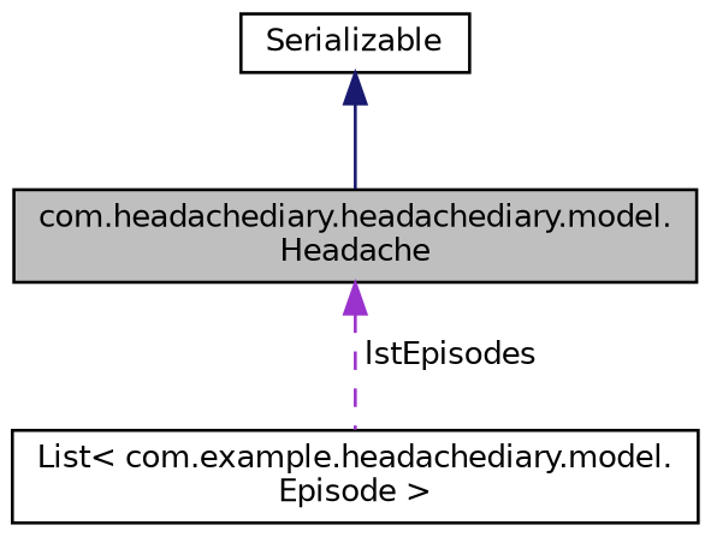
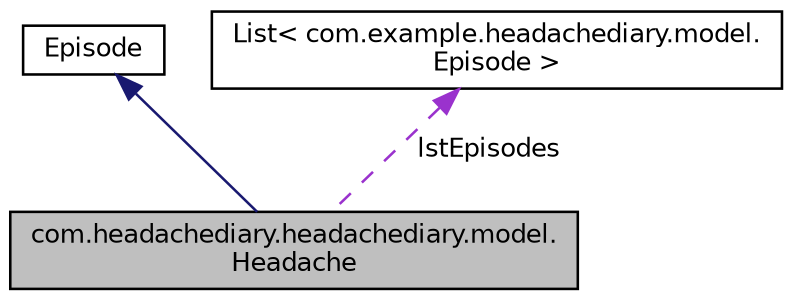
  digraph {
    node [color=black fillcolor=white fontname=Helvetica fontsize=10 shape=record style=filled]
    edge [dir=back fontname=Helvetica fontsize=10 labelfontname=Helvetica labelfontsize=10]
    n1 [fillcolor=grey75 fontcolor=black height=0.2 label="com.headachediary.headachediary.model.\lHeadache" width=0.4]
-   n2 [height=0.2 label=Serializable width=0.4]
+   n2 [height=0.2 label=Episode width=0.4]
    n3 [height=0.2 label="List\< com.example.headachediary.model.\lEpisode \>" width=0.4]
    n2 -> n1 [color=midnightblue style=solid]
-   n1 -> n3 [color=darkorchid3 label=" lstEpisodes" style=dashed]
+   n3 -> n1 [color=darkorchid3 label=" lstEpisodes" style=dashed]
  }
